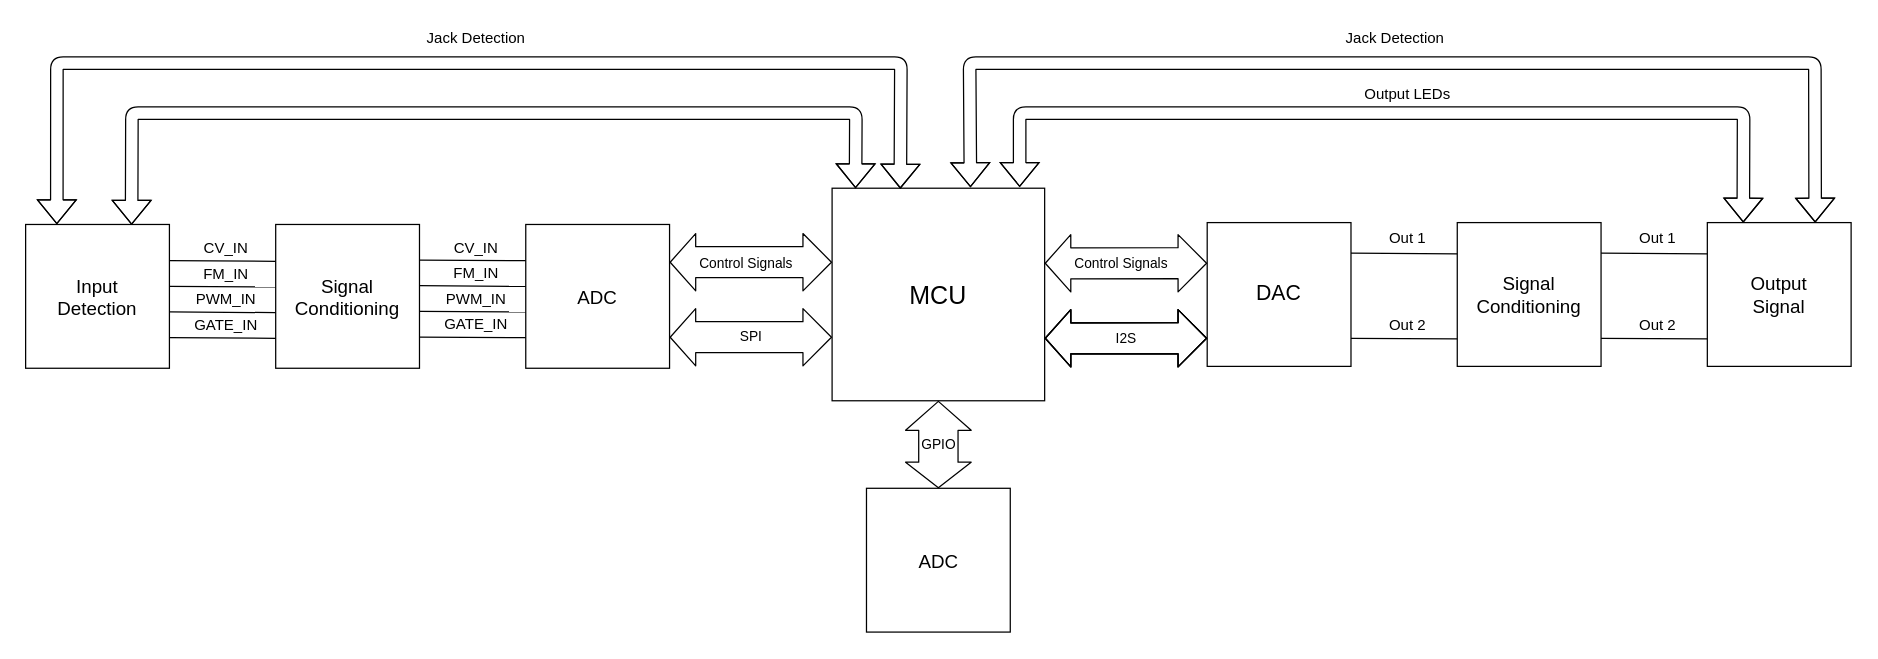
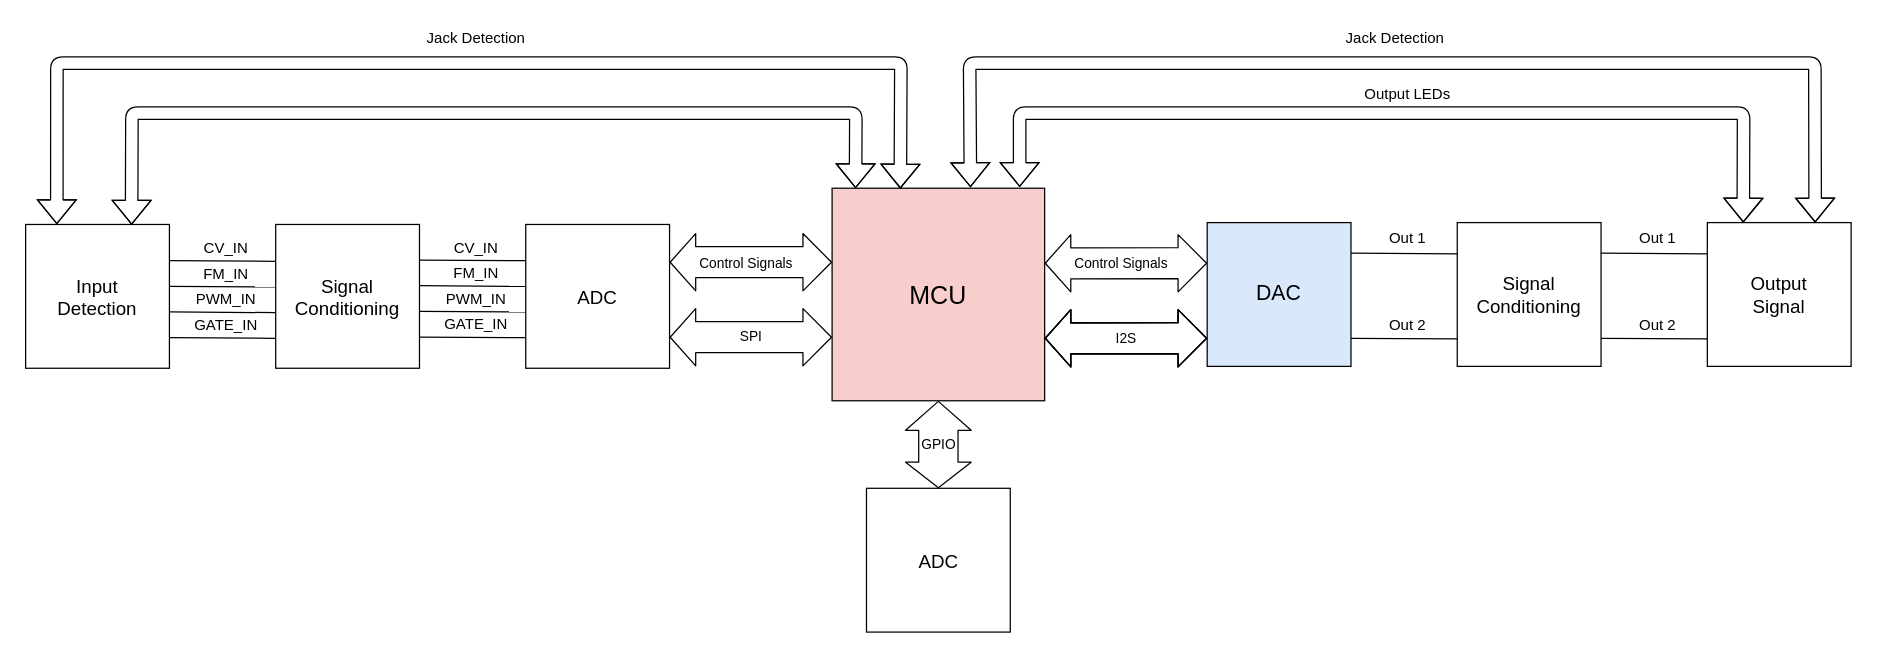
  <mxCell id="0" />
  <mxCell id="1" parent="0" />
- <mxCell id="2" value="&lt;font style=&quot;font-size: 20px&quot;&gt;MCU&lt;/font&gt;" style="whiteSpace=wrap;html=1;aspect=fixed;" vertex="1" parent="1"><mxGeometry x="665" y="150" width="170" height="170" as="geometry" /></mxCell>
- <mxCell id="3" value="&lt;font style=&quot;font-size: 17px&quot;&gt;DAC&lt;/font&gt;" style="whiteSpace=wrap;html=1;aspect=fixed;" vertex="1" parent="1"><mxGeometry x="965" y="177.5" width="115" height="115" as="geometry" /></mxCell>
+ <mxCell id="2" value="&lt;font style=&quot;font-size: 20px&quot;&gt;MCU&lt;/font&gt;" style="whiteSpace=wrap;html=1;aspect=fixed;fillColor=#f8cecc;" vertex="1" parent="1"><mxGeometry x="665" y="150" width="170" height="170" as="geometry" /></mxCell>
+ <mxCell id="3" value="&lt;font style=&quot;font-size: 17px&quot;&gt;DAC&lt;/font&gt;" style="whiteSpace=wrap;html=1;aspect=fixed;fillColor=#dae8fc;" vertex="1" parent="1"><mxGeometry x="965" y="177.5" width="115" height="115" as="geometry" /></mxCell>
  <mxCell id="4" value="&lt;div style=&quot;font-size: 15px&quot;&gt;&lt;font style=&quot;font-size: 15px&quot;&gt;Signal&lt;/font&gt;&lt;/div&gt;&lt;div style=&quot;font-size: 15px&quot;&gt;&lt;font style=&quot;font-size: 15px&quot;&gt;Conditioning&lt;br&gt;&lt;/font&gt;&lt;/div&gt;" style="whiteSpace=wrap;html=1;aspect=fixed;" vertex="1" parent="1"><mxGeometry x="1165" y="177.5" width="115" height="115" as="geometry" /></mxCell>
  <mxCell id="5" value="I2S" style="shape=flexArrow;endArrow=classic;startArrow=classic;html=1;width=24.8;endSize=7.268;exitX=1;exitY=0.706;exitDx=0;exitDy=0;exitPerimeter=0;startSize=6.468;" edge="1" parent="1" source="2"><mxGeometry width="50" height="50" relative="1" as="geometry"><mxPoint x="895" y="270" as="sourcePoint" /><mxPoint x="965" y="270" as="targetPoint" /></mxGeometry></mxCell>
  <mxCell id="6" value="I2S" style="shape=flexArrow;endArrow=classic;startArrow=classic;html=1;width=24.8;endSize=7.268;exitX=1;exitY=0.706;exitDx=0;exitDy=0;exitPerimeter=0;startSize=6.468;" edge="1" parent="1"><mxGeometry width="50" height="50" relative="1" as="geometry"><mxPoint x="835" y="270.02" as="sourcePoint" /><mxPoint x="965" y="270" as="targetPoint" /></mxGeometry></mxCell>
  <mxCell id="7" value="I2S" style="shape=flexArrow;endArrow=classic;startArrow=classic;html=1;width=24.8;endSize=7.268;exitX=1;exitY=0.706;exitDx=0;exitDy=0;exitPerimeter=0;startSize=6.468;" edge="1" parent="1"><mxGeometry width="50" height="50" relative="1" as="geometry"><mxPoint x="835" y="270.02" as="sourcePoint" /><mxPoint x="965" y="270" as="targetPoint" /></mxGeometry></mxCell>
  <mxCell id="8" value="I2S" style="shape=flexArrow;endArrow=classic;startArrow=classic;html=1;width=24.8;endSize=7.268;exitX=1;exitY=0.706;exitDx=0;exitDy=0;exitPerimeter=0;startSize=6.468;" edge="1" parent="1"><mxGeometry width="50" height="50" relative="1" as="geometry"><mxPoint x="835" y="210.02" as="sourcePoint" /><mxPoint x="965" y="210" as="targetPoint" /></mxGeometry></mxCell>
  <mxCell id="9" value="Control Signals" style="edgeLabel;html=1;align=center;verticalAlign=middle;resizable=0;points=[];" vertex="1" connectable="0" parent="8"><mxGeometry x="0.172" y="-12" relative="1" as="geometry"><mxPoint x="-16" y="-12.01" as="offset" /></mxGeometry></mxCell>
  <mxCell id="10" value="" style="endArrow=none;html=1;" edge="1" parent="1"><mxGeometry width="50" height="50" relative="1" as="geometry"><mxPoint x="1080" y="202" as="sourcePoint" /><mxPoint x="1165" y="202.5" as="targetPoint" /></mxGeometry></mxCell>
  <mxCell id="11" value="" style="endArrow=none;html=1;" edge="1" parent="1"><mxGeometry width="50" height="50" relative="1" as="geometry"><mxPoint x="1080" y="270" as="sourcePoint" /><mxPoint x="1165" y="270.5" as="targetPoint" /></mxGeometry></mxCell>
  <mxCell id="12" value="Out 1" style="text;html=1;align=center;verticalAlign=middle;resizable=0;points=[];autosize=1;" vertex="1" parent="1"><mxGeometry x="1105" y="180" width="40" height="20" as="geometry" /></mxCell>
  <mxCell id="13" value="Out 2" style="text;html=1;align=center;verticalAlign=middle;resizable=0;points=[];autosize=1;" vertex="1" parent="1"><mxGeometry x="1105" y="250" width="40" height="20" as="geometry" /></mxCell>
  <mxCell id="14" value="&lt;div style=&quot;font-size: 15px&quot;&gt;&lt;font style=&quot;font-size: 15px&quot;&gt;Output&lt;/font&gt;&lt;/div&gt;&lt;div style=&quot;font-size: 15px&quot;&gt;&lt;font style=&quot;font-size: 15px&quot;&gt;Signal&lt;br&gt;&lt;/font&gt;&lt;/div&gt;" style="whiteSpace=wrap;html=1;aspect=fixed;" vertex="1" parent="1"><mxGeometry x="1365" y="177.5" width="115" height="115" as="geometry" /></mxCell>
  <mxCell id="15" value="Out 1" style="text;html=1;align=center;verticalAlign=middle;resizable=0;points=[];autosize=1;" vertex="1" parent="1"><mxGeometry x="1305" y="180" width="40" height="20" as="geometry" /></mxCell>
  <mxCell id="16" value="Out 2" style="text;html=1;align=center;verticalAlign=middle;resizable=0;points=[];autosize=1;" vertex="1" parent="1"><mxGeometry x="1305" y="250" width="40" height="20" as="geometry" /></mxCell>
  <mxCell id="17" value="" style="endArrow=none;html=1;" edge="1" parent="1"><mxGeometry width="50" height="50" relative="1" as="geometry"><mxPoint x="1280" y="202" as="sourcePoint" /><mxPoint x="1365" y="202.5" as="targetPoint" /></mxGeometry></mxCell>
  <mxCell id="18" value="" style="endArrow=none;html=1;" edge="1" parent="1"><mxGeometry width="50" height="50" relative="1" as="geometry"><mxPoint x="1280" y="270" as="sourcePoint" /><mxPoint x="1365" y="270.5" as="targetPoint" /></mxGeometry></mxCell>
  <mxCell id="19" value="" style="shape=flexArrow;endArrow=classic;startArrow=classic;html=1;entryX=0.25;entryY=0;entryDx=0;entryDy=0;" edge="1" parent="1" target="14"><mxGeometry width="50" height="50" relative="1" as="geometry"><mxPoint x="815" y="149" as="sourcePoint" /><mxPoint x="795" y="60" as="targetPoint" /><Array as="points"><mxPoint x="815" y="90" /><mxPoint x="1394" y="90" /></Array></mxGeometry></mxCell>
  <mxCell id="20" value="" style="shape=flexArrow;endArrow=classic;startArrow=classic;html=1;entryX=0.75;entryY=0;entryDx=0;entryDy=0;exitX=0.651;exitY=-0.005;exitDx=0;exitDy=0;exitPerimeter=0;" edge="1" parent="1" source="2" target="14"><mxGeometry width="50" height="50" relative="1" as="geometry"><mxPoint x="755" y="150" as="sourcePoint" /><mxPoint x="1353.75" y="177.5" as="targetPoint" /><Array as="points"><mxPoint x="775" y="50" /><mxPoint x="1451" y="50" /></Array></mxGeometry></mxCell>
  <mxCell id="21" value="Jack Detection" style="text;html=1;align=center;verticalAlign=middle;resizable=0;points=[];autosize=1;" vertex="1" parent="1"><mxGeometry x="1065" y="20" width="100" height="20" as="geometry" /></mxCell>
  <mxCell id="22" value="Output LEDs" style="text;html=1;align=center;verticalAlign=middle;resizable=0;points=[];autosize=1;" vertex="1" parent="1"><mxGeometry x="1080" y="65" width="90" height="20" as="geometry" /></mxCell>
  <mxCell id="23" value="&lt;div style=&quot;font-size: 15px&quot;&gt;&lt;font style=&quot;font-size: 15px&quot;&gt;Input&lt;/font&gt;&lt;/div&gt;&lt;div style=&quot;font-size: 15px&quot;&gt;&lt;font style=&quot;font-size: 15px&quot;&gt;Detection&lt;br&gt;&lt;/font&gt;&lt;/div&gt;" style="whiteSpace=wrap;html=1;aspect=fixed;" vertex="1" parent="1"><mxGeometry x="20" y="179" width="115" height="115" as="geometry" /></mxCell>
  <mxCell id="24" value="&lt;div style=&quot;font-size: 15px&quot;&gt;&lt;font style=&quot;font-size: 15px&quot;&gt;Signal&lt;/font&gt;&lt;/div&gt;&lt;div style=&quot;font-size: 15px&quot;&gt;&lt;font style=&quot;font-size: 15px&quot;&gt;Conditioning&lt;br&gt;&lt;/font&gt;&lt;/div&gt;" style="whiteSpace=wrap;html=1;aspect=fixed;" vertex="1" parent="1"><mxGeometry x="220" y="179" width="115" height="115" as="geometry" /></mxCell>
  <mxCell id="25" value="" style="endArrow=none;html=1;gradientColor=none;" edge="1" parent="1"><mxGeometry width="50" height="50" relative="1" as="geometry"><mxPoint x="135" y="269.5" as="sourcePoint" /><mxPoint x="220" y="270" as="targetPoint" /></mxGeometry></mxCell>
  <mxCell id="26" value="GATE_IN" style="text;html=1;align=center;verticalAlign=middle;resizable=0;points=[];autosize=1;" vertex="1" parent="1"><mxGeometry x="150" y="249.5" width="60" height="20" as="geometry" /></mxCell>
  <mxCell id="27" value="&lt;font style=&quot;font-size: 15px&quot;&gt;ADC&lt;/font&gt;" style="whiteSpace=wrap;html=1;aspect=fixed;" vertex="1" parent="1"><mxGeometry x="420" y="179" width="115" height="115" as="geometry" /></mxCell>
  <mxCell id="28" value="SPI" style="shape=flexArrow;endArrow=classic;startArrow=classic;html=1;width=24.8;endSize=7.268;exitX=1;exitY=0.706;exitDx=0;exitDy=0;exitPerimeter=0;startSize=6.468;" edge="1" parent="1"><mxGeometry width="50" height="50" relative="1" as="geometry"><mxPoint x="535" y="269.19" as="sourcePoint" /><mxPoint x="665" y="269.17" as="targetPoint" /></mxGeometry></mxCell>
  <mxCell id="29" value="I2S" style="shape=flexArrow;endArrow=classic;startArrow=classic;html=1;width=24.8;endSize=7.268;exitX=1;exitY=0.706;exitDx=0;exitDy=0;exitPerimeter=0;startSize=6.468;" edge="1" parent="1"><mxGeometry width="50" height="50" relative="1" as="geometry"><mxPoint x="535" y="209.19" as="sourcePoint" /><mxPoint x="665" y="209.17" as="targetPoint" /></mxGeometry></mxCell>
  <mxCell id="30" value="Control Signals" style="edgeLabel;html=1;align=center;verticalAlign=middle;resizable=0;points=[];" vertex="1" connectable="0" parent="29"><mxGeometry x="0.172" y="-12" relative="1" as="geometry"><mxPoint x="-16" y="-12.01" as="offset" /></mxGeometry></mxCell>
  <mxCell id="31" value="" style="shape=flexArrow;endArrow=classic;startArrow=classic;html=1;entryX=0.25;entryY=0;entryDx=0;entryDy=0;exitX=0.737;exitY=0.002;exitDx=0;exitDy=0;exitPerimeter=0;" edge="1" parent="1" source="23"><mxGeometry width="50" height="50" relative="1" as="geometry"><mxPoint x="85" y="122.5" as="sourcePoint" /><mxPoint x="683.75" y="150" as="targetPoint" /><Array as="points"><mxPoint x="105" y="90" /><mxPoint x="684" y="90" /></Array></mxGeometry></mxCell>
  <mxCell id="32" value="" style="shape=flexArrow;endArrow=classic;startArrow=classic;html=1;entryX=0.321;entryY=0.002;entryDx=0;entryDy=0;entryPerimeter=0;exitX=0.217;exitY=-0.002;exitDx=0;exitDy=0;exitPerimeter=0;" edge="1" parent="1" source="23" target="2"><mxGeometry width="50" height="50" relative="1" as="geometry"><mxPoint x="45" y="122.5" as="sourcePoint" /><mxPoint x="741.25" y="150" as="targetPoint" /><Array as="points"><mxPoint x="45" y="50" /><mxPoint x="720" y="50" /></Array></mxGeometry></mxCell>
  <mxCell id="33" value="Jack Detection" style="text;html=1;align=center;verticalAlign=middle;resizable=0;points=[];autosize=1;" vertex="1" parent="1"><mxGeometry x="330" y="20" width="100" height="20" as="geometry" /></mxCell>
  <mxCell id="34" value="PWM_IN" style="text;html=1;align=center;verticalAlign=middle;resizable=0;points=[];autosize=1;" vertex="1" parent="1"><mxGeometry x="150" y="229" width="60" height="20" as="geometry" /></mxCell>
  <mxCell id="35" value="" style="endArrow=none;html=1;gradientColor=none;" edge="1" parent="1"><mxGeometry width="50" height="50" relative="1" as="geometry"><mxPoint x="135" y="249" as="sourcePoint" /><mxPoint x="220" y="249.5" as="targetPoint" /></mxGeometry></mxCell>
  <mxCell id="36" value="FM_IN" style="text;html=1;align=center;verticalAlign=middle;resizable=0;points=[];autosize=1;" vertex="1" parent="1"><mxGeometry x="155" y="208.5" width="50" height="20" as="geometry" /></mxCell>
  <mxCell id="37" value="" style="endArrow=none;html=1;gradientColor=none;" edge="1" parent="1"><mxGeometry width="50" height="50" relative="1" as="geometry"><mxPoint x="135" y="228.5" as="sourcePoint" /><mxPoint x="220" y="229" as="targetPoint" /></mxGeometry></mxCell>
  <mxCell id="38" value="CV_IN" style="text;html=1;align=center;verticalAlign=middle;resizable=0;points=[];autosize=1;" vertex="1" parent="1"><mxGeometry x="155" y="188" width="50" height="20" as="geometry" /></mxCell>
  <mxCell id="39" value="" style="endArrow=none;html=1;gradientColor=none;" edge="1" parent="1"><mxGeometry width="50" height="50" relative="1" as="geometry"><mxPoint x="135" y="208" as="sourcePoint" /><mxPoint x="220" y="208.5" as="targetPoint" /></mxGeometry></mxCell>
  <mxCell id="40" value="GATE_IN" style="text;html=1;align=center;verticalAlign=middle;resizable=0;points=[];autosize=1;" vertex="1" parent="1"><mxGeometry x="350" y="249" width="60" height="20" as="geometry" /></mxCell>
  <mxCell id="41" value="PWM_IN" style="text;html=1;align=center;verticalAlign=middle;resizable=0;points=[];autosize=1;" vertex="1" parent="1"><mxGeometry x="350" y="228.5" width="60" height="20" as="geometry" /></mxCell>
  <mxCell id="42" value="FM_IN" style="text;html=1;align=center;verticalAlign=middle;resizable=0;points=[];autosize=1;" vertex="1" parent="1"><mxGeometry x="355" y="208" width="50" height="20" as="geometry" /></mxCell>
  <mxCell id="43" value="CV_IN" style="text;html=1;align=center;verticalAlign=middle;resizable=0;points=[];autosize=1;" vertex="1" parent="1"><mxGeometry x="355" y="187.5" width="50" height="20" as="geometry" /></mxCell>
  <mxCell id="44" value="" style="endArrow=none;html=1;gradientColor=none;" edge="1" parent="1"><mxGeometry width="50" height="50" relative="1" as="geometry"><mxPoint x="335" y="207.5" as="sourcePoint" /><mxPoint x="420" y="208" as="targetPoint" /></mxGeometry></mxCell>
  <mxCell id="45" value="" style="endArrow=none;html=1;gradientColor=none;" edge="1" parent="1"><mxGeometry width="50" height="50" relative="1" as="geometry"><mxPoint x="335" y="228" as="sourcePoint" /><mxPoint x="420" y="228.5" as="targetPoint" /></mxGeometry></mxCell>
  <mxCell id="46" value="" style="endArrow=none;html=1;gradientColor=none;" edge="1" parent="1"><mxGeometry width="50" height="50" relative="1" as="geometry"><mxPoint x="335" y="248.5" as="sourcePoint" /><mxPoint x="420" y="249" as="targetPoint" /></mxGeometry></mxCell>
  <mxCell id="47" value="" style="endArrow=none;html=1;gradientColor=none;" edge="1" parent="1"><mxGeometry width="50" height="50" relative="1" as="geometry"><mxPoint x="335" y="269" as="sourcePoint" /><mxPoint x="420" y="269.5" as="targetPoint" /></mxGeometry></mxCell>
  <mxCell id="48" value="&lt;font style=&quot;font-size: 15px&quot;&gt;ADC&lt;/font&gt;" style="whiteSpace=wrap;html=1;aspect=fixed;" vertex="1" parent="1"><mxGeometry x="692.5" y="390" width="115" height="115" as="geometry" /></mxCell>
  <mxCell id="49" value="GPIO" style="shape=flexArrow;endArrow=classic;startArrow=classic;html=1;width=31.456;endSize=7.373;exitX=0.5;exitY=0;exitDx=0;exitDy=0;startSize=6.468;entryX=0.5;entryY=1;entryDx=0;entryDy=0;" edge="1" parent="1" source="48" target="2"><mxGeometry width="50" height="50" relative="1" as="geometry"><mxPoint x="645" y="360.02" as="sourcePoint" /><mxPoint x="775" y="360" as="targetPoint" /></mxGeometry></mxCell>
